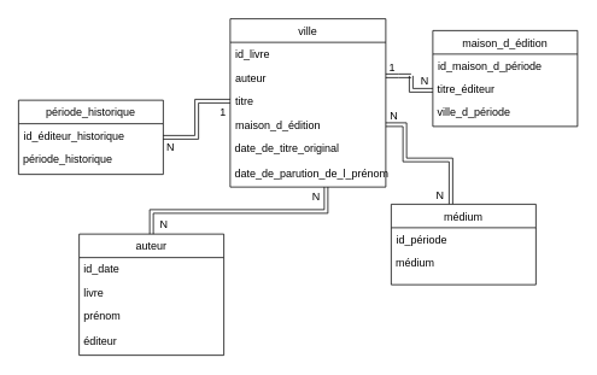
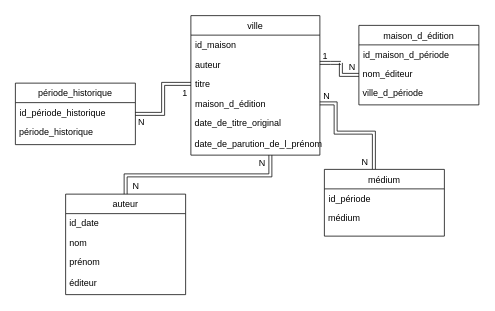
  <mxCell id="0" />
  <mxCell id="1" parent="0" />
  <mxCell id="2" value="ville" style="swimlane;fontStyle=0;align=center;verticalAlign=top;childLayout=stackLayout;horizontal=1;startSize=26;horizontalStack=0;resizeParent=1;resizeLast=0;collapsible=1;marginBottom=0;rounded=0;shadow=0;strokeWidth=1;" parent="1" vertex="1"><mxGeometry x="254" y="20" width="172" height="186" as="geometry"><mxRectangle x="230" y="140" width="160" height="26" as="alternateBounds" /></mxGeometry></mxCell>
- <mxCell id="3" value="id_livre" style="text;align=left;verticalAlign=top;spacingLeft=4;spacingRight=4;overflow=hidden;rotatable=0;points=[[0,0.5],[1,0.5]];portConstraint=eastwest;" parent="2" vertex="1"><mxGeometry y="26" width="172" height="26" as="geometry" /></mxCell>
+ <mxCell id="3" value="id_maison" style="text;align=left;verticalAlign=top;spacingLeft=4;spacingRight=4;overflow=hidden;rotatable=0;points=[[0,0.5],[1,0.5]];portConstraint=eastwest;" parent="2" vertex="1"><mxGeometry y="26" width="172" height="26" as="geometry" /></mxCell>
  <mxCell id="4" value="auteur" style="text;align=left;verticalAlign=top;spacingLeft=4;spacingRight=4;overflow=hidden;rotatable=0;points=[[0,0.5],[1,0.5]];portConstraint=eastwest;rounded=0;shadow=0;html=0;" parent="2" vertex="1"><mxGeometry y="52" width="172" height="26" as="geometry" /></mxCell>
  <mxCell id="5" value="titre&#10;" style="text;align=left;verticalAlign=top;spacingLeft=4;spacingRight=4;overflow=hidden;rotatable=0;points=[[0,0.5],[1,0.5]];portConstraint=eastwest;rounded=0;shadow=0;html=0;" parent="2" vertex="1"><mxGeometry y="78" width="172" height="26" as="geometry" /></mxCell>
  <mxCell id="6" value="maison_d_édition&#10;" style="text;align=left;verticalAlign=top;spacingLeft=4;spacingRight=4;overflow=hidden;rotatable=0;points=[[0,0.5],[1,0.5]];portConstraint=eastwest;" parent="2" vertex="1"><mxGeometry y="104" width="172" height="26" as="geometry" /></mxCell>
  <mxCell id="7" value="&lt;div&gt;&amp;nbsp;date_de_titre_original&lt;/div&gt;" style="text;html=1;align=left;verticalAlign=middle;resizable=0;points=[];autosize=1;strokeColor=none;fillColor=none;" parent="2" vertex="1"><mxGeometry y="130" width="172" height="26" as="geometry" /></mxCell>
  <mxCell id="8" value="&lt;div align=&quot;left&quot;&gt;&amp;nbsp;date_de_parution_de_l_prénom&lt;/div&gt;" style="text;html=1;strokeColor=none;fillColor=none;align=left;verticalAlign=middle;whiteSpace=wrap;rounded=0;" parent="2" vertex="1"><mxGeometry y="156" width="172" height="30" as="geometry" /></mxCell>
  <mxCell id="9" value="auteur" style="swimlane;fontStyle=0;align=center;verticalAlign=top;childLayout=stackLayout;horizontal=1;startSize=26;horizontalStack=0;resizeParent=1;resizeLast=0;collapsible=1;marginBottom=0;rounded=0;shadow=0;strokeWidth=1;" parent="1" vertex="1"><mxGeometry x="87" y="258" width="160" height="134" as="geometry"><mxRectangle x="340" y="380" width="170" height="26" as="alternateBounds" /></mxGeometry></mxCell>
  <mxCell id="10" value="&lt;div align=&quot;left&quot;&gt;&amp;nbsp;id_date&lt;/div&gt;" style="text;html=1;align=left;verticalAlign=middle;resizable=0;points=[];autosize=1;strokeColor=none;fillColor=none;" parent="9" vertex="1"><mxGeometry y="26" width="160" height="26" as="geometry" /></mxCell>
- <mxCell id="11" value="&lt;div align=&quot;left&quot;&gt;&amp;nbsp;livre&lt;/div&gt;" style="text;html=1;align=left;verticalAlign=middle;resizable=0;points=[];autosize=1;strokeColor=none;fillColor=none;" parent="9" vertex="1"><mxGeometry y="52" width="160" height="26" as="geometry" /></mxCell>
+ <mxCell id="11" value="&lt;div align=&quot;left&quot;&gt;&amp;nbsp;nom&lt;/div&gt;" style="text;html=1;align=left;verticalAlign=middle;resizable=0;points=[];autosize=1;strokeColor=none;fillColor=none;" parent="9" vertex="1"><mxGeometry y="52" width="160" height="26" as="geometry" /></mxCell>
  <mxCell id="12" value="&lt;div align=&quot;left&quot;&gt;&amp;nbsp;prénom&lt;/div&gt;" style="text;html=1;align=left;verticalAlign=middle;resizable=0;points=[];autosize=1;strokeColor=none;fillColor=none;" parent="9" vertex="1"><mxGeometry y="78" width="160" height="26" as="geometry" /></mxCell>
  <mxCell id="13" value="&amp;nbsp;éditeur" style="text;html=1;strokeColor=none;fillColor=none;align=left;verticalAlign=middle;whiteSpace=wrap;rounded=0;" vertex="1" parent="9"><mxGeometry y="104" width="160" height="30" as="geometry" /></mxCell>
  <mxCell id="14" value="" style="endArrow=block;endFill=0;shadow=0;strokeWidth=1;rounded=0;edgeStyle=elbowEdgeStyle;elbow=vertical;shape=link;" parent="1" source="9" target="2" edge="1"><mxGeometry width="160" relative="1" as="geometry"><mxPoint x="163" y="263" as="sourcePoint" /><mxPoint x="263" y="161" as="targetPoint" /><Array as="points"><mxPoint x="360" y="233" /><mxPoint x="342" y="211" /><mxPoint x="276" y="216" /></Array></mxGeometry></mxCell>
  <mxCell id="15" value="maison_d_édition" style="swimlane;fontStyle=0;align=center;verticalAlign=top;childLayout=stackLayout;horizontal=1;startSize=26;horizontalStack=0;resizeParent=1;resizeLast=0;collapsible=1;marginBottom=0;rounded=0;shadow=0;strokeWidth=1;" parent="1" vertex="1"><mxGeometry x="478" y="33" width="160" height="106" as="geometry"><mxRectangle x="550" y="140" width="160" height="26" as="alternateBounds" /></mxGeometry></mxCell>
  <mxCell id="16" value="id_maison_d_période" style="text;align=left;verticalAlign=top;spacingLeft=4;spacingRight=4;overflow=hidden;rotatable=0;points=[[0,0.5],[1,0.5]];portConstraint=eastwest;" parent="15" vertex="1"><mxGeometry y="26" width="160" height="26" as="geometry" /></mxCell>
- <mxCell id="17" value="&lt;div align=&quot;left&quot;&gt;&amp;nbsp;titre_éditeur&lt;/div&gt;" style="text;html=1;align=left;verticalAlign=middle;resizable=0;points=[];autosize=1;strokeColor=none;fillColor=none;" parent="15" vertex="1"><mxGeometry y="52" width="160" height="26" as="geometry" /></mxCell>
+ <mxCell id="17" value="&lt;div align=&quot;left&quot;&gt;&amp;nbsp;nom_éditeur&lt;/div&gt;" style="text;html=1;align=left;verticalAlign=middle;resizable=0;points=[];autosize=1;strokeColor=none;fillColor=none;" parent="15" vertex="1"><mxGeometry y="52" width="160" height="26" as="geometry" /></mxCell>
  <mxCell id="18" value="&lt;div align=&quot;left&quot;&gt;&amp;nbsp;ville_d_période&lt;br&gt;&lt;/div&gt;" style="text;html=1;align=left;verticalAlign=middle;resizable=0;points=[];autosize=1;strokeColor=none;fillColor=none;" parent="15" vertex="1"><mxGeometry y="78" width="160" height="26" as="geometry" /></mxCell>
  <mxCell id="19" value="" style="edgeStyle=orthogonalEdgeStyle;rounded=0;orthogonalLoop=1;jettySize=auto;html=1;entryX=1;entryY=0.5;entryDx=0;entryDy=0;shape=link;" parent="1" source="20" target="6" edge="1"><mxGeometry relative="1" as="geometry"><Array as="points"><mxPoint x="498" y="176" /><mxPoint x="447" y="176" /><mxPoint x="447" y="137" /></Array></mxGeometry></mxCell>
  <mxCell id="20" value="médium" style="swimlane;fontStyle=0;align=center;verticalAlign=top;childLayout=stackLayout;horizontal=1;startSize=26;horizontalStack=0;resizeParent=1;resizeLast=0;collapsible=1;marginBottom=0;rounded=0;shadow=0;strokeWidth=1;" parent="1" vertex="1"><mxGeometry x="432" y="225" width="160" height="89" as="geometry"><mxRectangle x="550" y="140" width="160" height="26" as="alternateBounds" /></mxGeometry></mxCell>
  <mxCell id="21" value="id_période" style="text;align=left;verticalAlign=top;spacingLeft=4;spacingRight=4;overflow=hidden;rotatable=0;points=[[0,0.5],[1,0.5]];portConstraint=eastwest;" parent="20" vertex="1"><mxGeometry y="26" width="160" height="26" as="geometry" /></mxCell>
  <mxCell id="22" value="&amp;nbsp;médium" style="text;html=1;align=left;verticalAlign=middle;resizable=0;points=[];autosize=1;strokeColor=none;fillColor=none;" parent="20" vertex="1"><mxGeometry y="52" width="160" height="26" as="geometry" /></mxCell>
  <mxCell id="23" style="rounded=0;orthogonalLoop=1;jettySize=auto;html=1;entryX=0;entryY=0.5;entryDx=0;entryDy=0;edgeStyle=orthogonalEdgeStyle;shape=link;" parent="1" source="24" target="5" edge="1"><mxGeometry relative="1" as="geometry" /></mxCell>
  <mxCell id="24" value="période_historique" style="swimlane;fontStyle=0;align=center;verticalAlign=top;childLayout=stackLayout;horizontal=1;startSize=26;horizontalStack=0;resizeParent=1;resizeLast=0;collapsible=1;marginBottom=0;rounded=0;shadow=0;strokeWidth=1;" parent="1" vertex="1"><mxGeometry x="20" y="110" width="160" height="82" as="geometry"><mxRectangle x="550" y="140" width="160" height="26" as="alternateBounds" /></mxGeometry></mxCell>
- <mxCell id="25" value="id_éditeur_historique" style="text;align=left;verticalAlign=top;spacingLeft=4;spacingRight=4;overflow=hidden;rotatable=0;points=[[0,0.5],[1,0.5]];portConstraint=eastwest;" parent="24" vertex="1"><mxGeometry y="26" width="160" height="26" as="geometry" /></mxCell>
+ <mxCell id="25" value="id_période_historique" style="text;align=left;verticalAlign=top;spacingLeft=4;spacingRight=4;overflow=hidden;rotatable=0;points=[[0,0.5],[1,0.5]];portConstraint=eastwest;" parent="24" vertex="1"><mxGeometry y="26" width="160" height="26" as="geometry" /></mxCell>
  <mxCell id="26" value="&amp;nbsp;période_historique" style="text;html=1;align=left;verticalAlign=middle;resizable=0;points=[];autosize=1;strokeColor=none;fillColor=none;" parent="24" vertex="1"><mxGeometry y="52" width="160" height="26" as="geometry" /></mxCell>
  <mxCell id="27" value="" style="endArrow=open;shadow=0;strokeWidth=1;rounded=0;endFill=1;edgeStyle=elbowEdgeStyle;elbow=vertical;shape=link;" parent="1" target="15" edge="1"><mxGeometry x="0.5" y="41" relative="1" as="geometry"><mxPoint x="454" y="83" as="sourcePoint" /><mxPoint x="493" y="82" as="targetPoint" /><mxPoint x="-40" y="32" as="offset" /><Array as="points"><mxPoint x="449" y="99" /></Array></mxGeometry></mxCell>
  <mxCell id="28" value="" style="resizable=0;align=right;verticalAlign=bottom;labelBackgroundColor=none;fontSize=12;" parent="27" connectable="0" vertex="1"><mxGeometry x="1" relative="1" as="geometry"><mxPoint x="-7" y="4" as="offset" /></mxGeometry></mxCell>
  <mxCell id="29" value="" style="endArrow=open;shadow=0;strokeWidth=1;rounded=0;endFill=1;edgeStyle=elbowEdgeStyle;elbow=vertical;shape=link;" parent="1" source="2" edge="1"><mxGeometry x="0.5" y="41" relative="1" as="geometry"><mxPoint x="414" y="99" as="sourcePoint" /><mxPoint x="454" y="83" as="targetPoint" /><mxPoint x="-40" y="32" as="offset" /><Array as="points" /></mxGeometry></mxCell>
  <mxCell id="30" value="" style="resizable=0;align=left;verticalAlign=bottom;labelBackgroundColor=none;fontSize=12;" parent="29" connectable="0" vertex="1"><mxGeometry x="-1" relative="1" as="geometry"><mxPoint y="4" as="offset" /></mxGeometry></mxCell>
  <mxCell id="31" value="N" style="text;html=1;strokeColor=none;fillColor=none;align=center;verticalAlign=middle;whiteSpace=wrap;rounded=0;" vertex="1" parent="1"><mxGeometry x="177" y="154" width="23" height="15" as="geometry" /></mxCell>
  <mxCell id="32" value="N" style="text;html=1;strokeColor=none;fillColor=none;align=center;verticalAlign=middle;whiteSpace=wrap;rounded=0;" vertex="1" parent="1"><mxGeometry x="166" y="235" width="30" height="23" as="geometry" /></mxCell>
  <mxCell id="33" value="N" style="text;html=1;strokeColor=none;fillColor=none;align=center;verticalAlign=middle;whiteSpace=wrap;rounded=0;" vertex="1" parent="1"><mxGeometry x="332" y="208" width="35" height="17" as="geometry" /></mxCell>
  <mxCell id="34" value="N" style="text;html=1;strokeColor=none;fillColor=none;align=center;verticalAlign=middle;whiteSpace=wrap;rounded=0;" vertex="1" parent="1"><mxGeometry x="408" y="113" width="55" height="29" as="geometry" /></mxCell>
  <mxCell id="35" value="N" style="text;html=1;strokeColor=none;fillColor=none;align=center;verticalAlign=middle;whiteSpace=wrap;rounded=0;" vertex="1" parent="1"><mxGeometry x="463" y="204" width="47" height="23" as="geometry" /></mxCell>
  <mxCell id="36" value="1" style="text;html=1;strokeColor=none;fillColor=none;align=center;verticalAlign=middle;whiteSpace=wrap;rounded=0;" vertex="1" parent="1"><mxGeometry x="414" y="61" width="39" height="26" as="geometry" /></mxCell>
  <mxCell id="37" value="N" style="text;html=1;strokeColor=none;fillColor=none;align=center;verticalAlign=middle;whiteSpace=wrap;rounded=0;" vertex="1" parent="1"><mxGeometry x="442" y="76" width="55" height="25" as="geometry" /></mxCell>
  <mxCell id="38" value="1" style="text;html=1;strokeColor=none;fillColor=none;align=center;verticalAlign=middle;whiteSpace=wrap;rounded=0;" vertex="1" parent="1"><mxGeometry x="224" y="109" width="45" height="30" as="geometry" /></mxCell>
